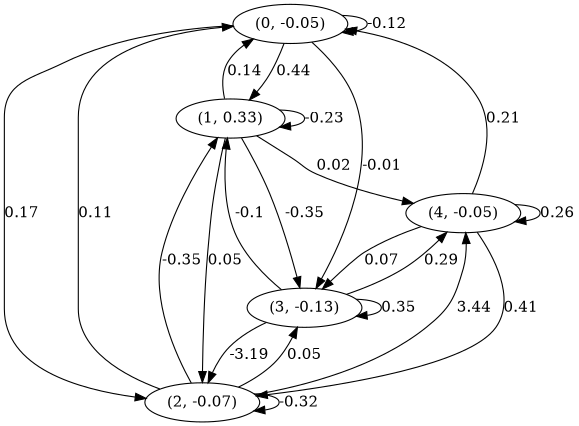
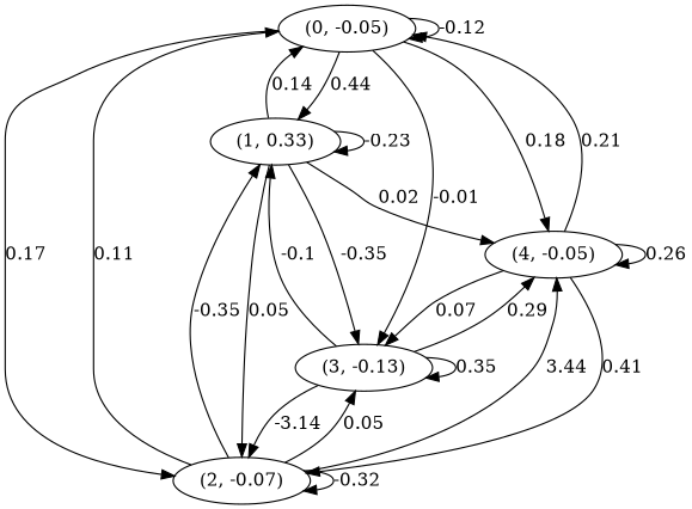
  digraph {
    n1 [label="(0, -0.05)"]
    n2 [label="(1, 0.33)"]
    n3 [label="(2, -0.07)"]
    n4 [label="(3, -0.13)"]
    n5 [label="(4, -0.05)"]
    n1 -> n1 [label=-0.12]
    n1 -> n2 [label=0.44]
    n1 -> n3 [label=0.17]
    n1 -> n4 [label=-0.01]
+   n1 -> n5 [label=0.18]
    n2 -> n1 [label=0.14]
    n2 -> n2 [label=-0.23]
    n2 -> n3 [label=0.05]
    n2 -> n4 [label=-0.35]
    n2 -> n5 [label=0.02]
    n3 -> n1 [label=0.11]
    n3 -> n2 [label=-0.35]
    n3 -> n3 [label=-0.32]
    n3 -> n4 [label=0.05]
    n3 -> n5 [label=3.44]
    n4 -> n2 [label=-0.1]
-   n4 -> n3 [label=-3.19]
+   n4 -> n3 [label=-3.14]
    n4 -> n4 [label=0.35]
    n4 -> n5 [label=0.29]
    n5 -> n1 [label=0.21]
    n5 -> n3 [label=0.41]
    n5 -> n4 [label=0.07]
    n5 -> n5 [label=0.26]
  }
